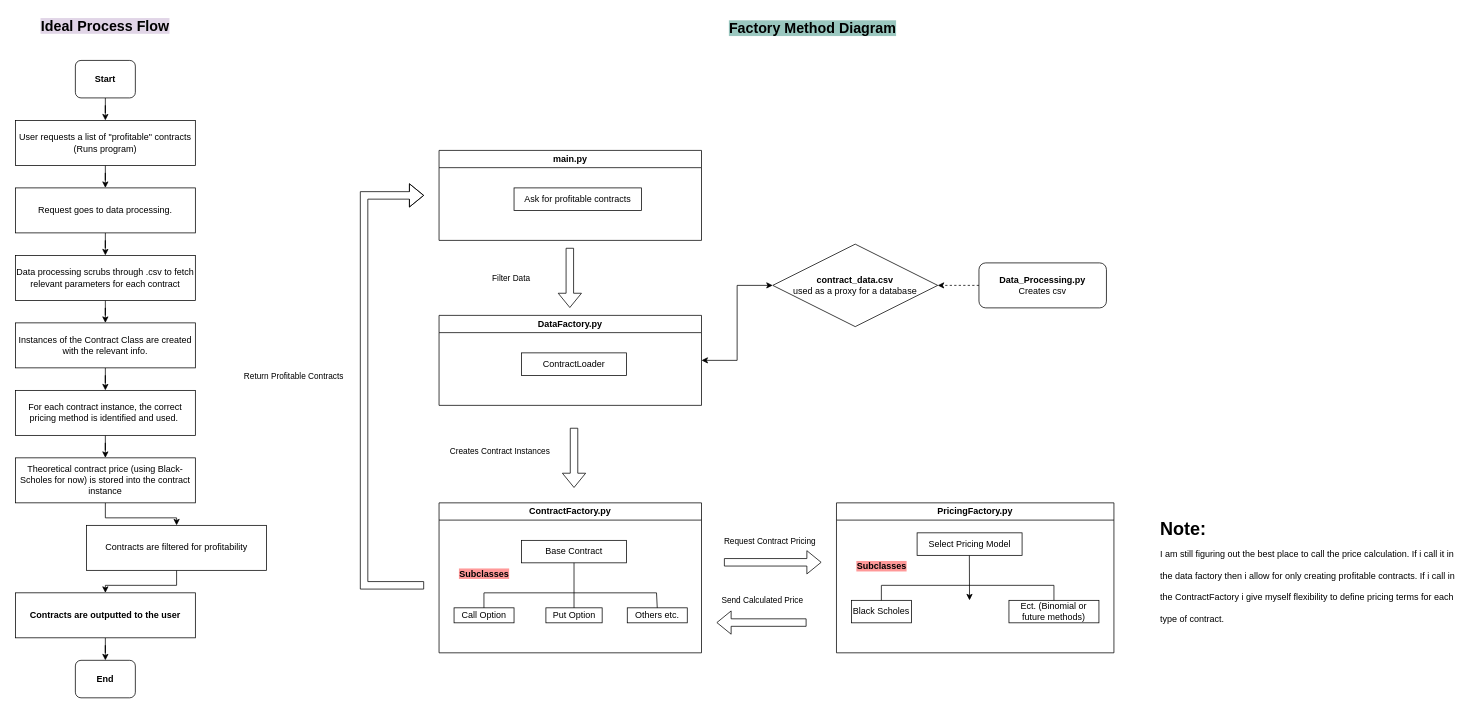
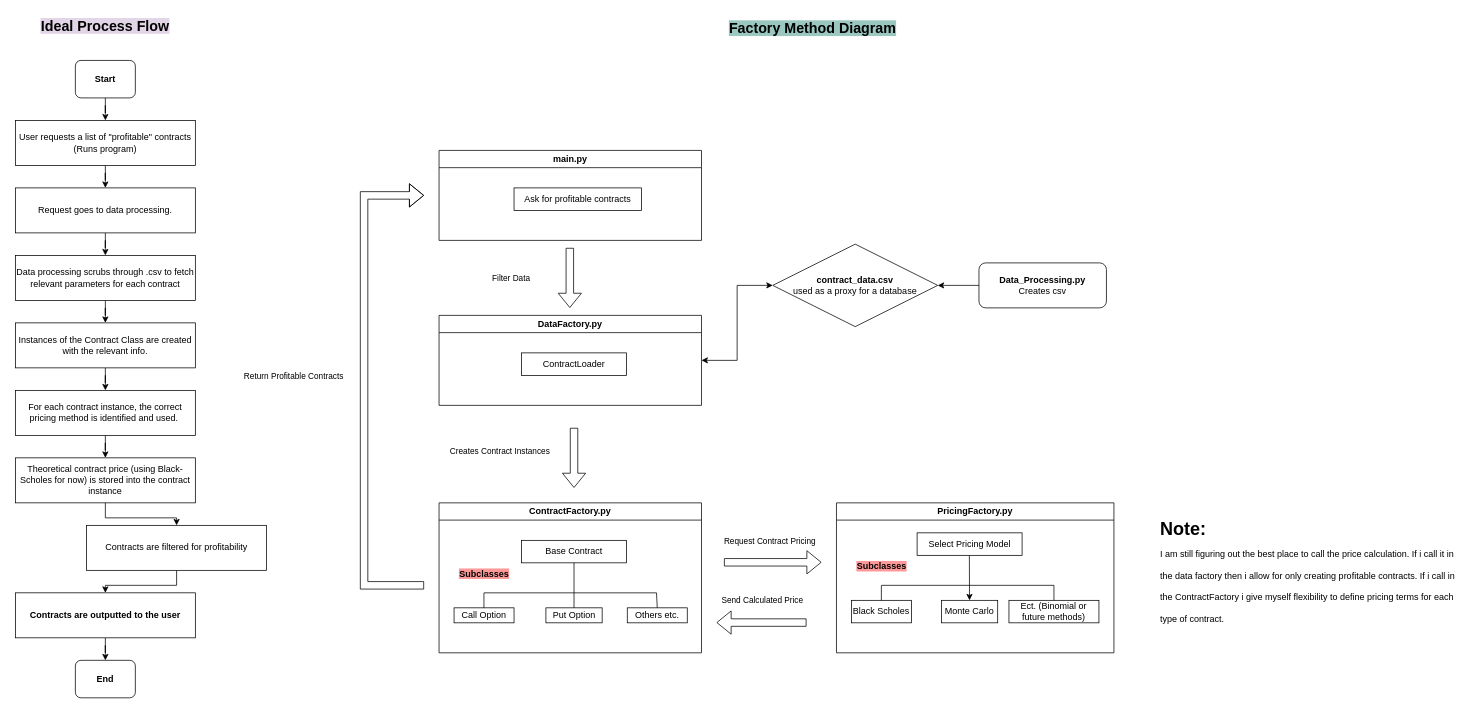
  <mxCell id="0" />
  <mxCell id="1" parent="0" />
  <mxCell id="2" value="" style="edgeStyle=orthogonalEdgeStyle;rounded=0;orthogonalLoop=1;jettySize=auto;html=1;" edge="1" parent="1" source="3" target="5"><mxGeometry relative="1" as="geometry" /></mxCell>
  <mxCell id="3" value="&lt;b&gt;Start&lt;/b&gt;" style="rounded=1;whiteSpace=wrap;html=1;" vertex="1" parent="1"><mxGeometry x="100" y="80" width="80" height="50" as="geometry" /></mxCell>
  <mxCell id="4" value="" style="edgeStyle=orthogonalEdgeStyle;rounded=0;orthogonalLoop=1;jettySize=auto;html=1;" edge="1" parent="1" source="5" target="7"><mxGeometry relative="1" as="geometry" /></mxCell>
  <mxCell id="5" value="User requests a list of &quot;profitable&quot; contracts&lt;br&gt;(Runs program)" style="rounded=0;whiteSpace=wrap;html=1;" vertex="1" parent="1"><mxGeometry x="20" y="160" width="240" height="60" as="geometry" /></mxCell>
  <mxCell id="6" value="" style="edgeStyle=orthogonalEdgeStyle;rounded=0;orthogonalLoop=1;jettySize=auto;html=1;" edge="1" parent="1" source="7" target="18"><mxGeometry relative="1" as="geometry" /></mxCell>
  <mxCell id="7" value="Request goes to data processing." style="rounded=0;whiteSpace=wrap;html=1;" vertex="1" parent="1"><mxGeometry x="20" y="250" width="240" height="60" as="geometry" /></mxCell>
  <mxCell id="8" value="" style="edgeStyle=orthogonalEdgeStyle;rounded=0;orthogonalLoop=1;jettySize=auto;html=1;" edge="1" parent="1" source="9" target="14"><mxGeometry relative="1" as="geometry" /></mxCell>
  <mxCell id="9" value="Instances of the Contract Class are created with the relevant info." style="rounded=0;whiteSpace=wrap;html=1;" vertex="1" parent="1"><mxGeometry x="20" y="430" width="240" height="60" as="geometry" /></mxCell>
  <mxCell id="10" value="&lt;b&gt;&lt;font style=&quot;font-size: 19px; background-color: rgb(225, 213, 231);&quot;&gt;Ideal Process Flow&lt;/font&gt;&lt;/b&gt;" style="text;html=1;align=center;verticalAlign=middle;whiteSpace=wrap;rounded=0;" vertex="1" parent="1"><mxGeometry x="20" y="20" width="240" height="30" as="geometry" /></mxCell>
  <mxCell id="11" value="" style="edgeStyle=orthogonalEdgeStyle;rounded=0;orthogonalLoop=1;jettySize=auto;html=1;" edge="1" parent="1" source="12" target="21"><mxGeometry relative="1" as="geometry" /></mxCell>
  <mxCell id="12" value="Contracts are filtered for profitability" style="rounded=0;whiteSpace=wrap;html=1;" vertex="1" parent="1"><mxGeometry x="115" y="700" width="240" height="60" as="geometry" /></mxCell>
  <mxCell id="13" value="" style="edgeStyle=orthogonalEdgeStyle;rounded=0;orthogonalLoop=1;jettySize=auto;html=1;" edge="1" parent="1" source="14" target="16"><mxGeometry relative="1" as="geometry" /></mxCell>
  <mxCell id="14" value="For each contract instance, the correct pricing method is identified and used.&amp;nbsp;" style="rounded=0;whiteSpace=wrap;html=1;" vertex="1" parent="1"><mxGeometry x="20" y="520" width="240" height="60" as="geometry" /></mxCell>
  <mxCell id="15" value="" style="edgeStyle=orthogonalEdgeStyle;rounded=0;orthogonalLoop=1;jettySize=auto;html=1;" edge="1" parent="1" source="16" target="12"><mxGeometry relative="1" as="geometry" /></mxCell>
  <mxCell id="16" value="Theoretical contract price (using Black-Scholes for now) is stored into the contract instance" style="rounded=0;whiteSpace=wrap;html=1;" vertex="1" parent="1"><mxGeometry x="20" y="610" width="240" height="60" as="geometry" /></mxCell>
  <mxCell id="17" value="" style="edgeStyle=orthogonalEdgeStyle;rounded=0;orthogonalLoop=1;jettySize=auto;html=1;" edge="1" parent="1" source="18" target="9"><mxGeometry relative="1" as="geometry" /></mxCell>
  <mxCell id="18" value="Data processing scrubs through .csv to fetch relevant parameters for each contract" style="rounded=0;whiteSpace=wrap;html=1;" vertex="1" parent="1"><mxGeometry x="20" y="340" width="240" height="60" as="geometry" /></mxCell>
  <mxCell id="19" value="&lt;b&gt;End&lt;/b&gt;" style="rounded=1;whiteSpace=wrap;html=1;" vertex="1" parent="1"><mxGeometry x="100" y="880" width="80" height="50" as="geometry" /></mxCell>
  <mxCell id="20" value="" style="edgeStyle=orthogonalEdgeStyle;rounded=0;orthogonalLoop=1;jettySize=auto;html=1;" edge="1" parent="1" source="21" target="19"><mxGeometry relative="1" as="geometry" /></mxCell>
  <mxCell id="21" value="&lt;b&gt;Contracts are outputted to the user&lt;/b&gt;" style="rounded=0;whiteSpace=wrap;html=1;" vertex="1" parent="1"><mxGeometry x="20" y="790" width="240" height="60" as="geometry" /></mxCell>
  <mxCell id="22" value="&lt;b style=&quot;forced-color-adjust: none; color: rgb(0, 0, 0); font-family: Helvetica; font-size: 12px; font-style: normal; font-variant-ligatures: normal; font-variant-caps: normal; letter-spacing: normal; orphans: 2; text-align: center; text-indent: 0px; text-transform: none; widows: 2; word-spacing: 0px; -webkit-text-stroke-width: 0px; white-space: normal; text-decoration-thickness: initial; text-decoration-style: initial; text-decoration-color: initial;&quot;&gt;&lt;font style=&quot;forced-color-adjust: none; font-size: 19px; background-color: rgb(154, 199, 191);&quot;&gt;Factory Method Diagram&lt;/font&gt;&lt;/b&gt;" style="text;whiteSpace=wrap;html=1;" vertex="1" parent="1"><mxGeometry x="970" y="20" width="240" height="50" as="geometry" /></mxCell>
  <mxCell id="23" value="ContractFactory.py" style="swimlane;whiteSpace=wrap;html=1;" vertex="1" parent="1"><mxGeometry x="585" y="670" width="350" height="200" as="geometry" /></mxCell>
  <mxCell id="24" value="Call Option" style="whiteSpace=wrap;html=1;" vertex="1" parent="23"><mxGeometry x="20" y="140" width="80" height="20" as="geometry" /></mxCell>
  <mxCell id="25" value="Put Option" style="whiteSpace=wrap;html=1;" vertex="1" parent="23"><mxGeometry x="142.5" y="140" width="75" height="20" as="geometry" /></mxCell>
  <mxCell id="26" value="&lt;b&gt;&lt;font style=&quot;color: rgb(0, 0, 0); background-color: rgb(255, 153, 153);&quot;&gt;Subclasses&lt;/font&gt;&lt;/b&gt;" style="text;html=1;align=center;verticalAlign=middle;resizable=0;points=[];autosize=1;strokeColor=none;fillColor=none;" vertex="1" parent="23"><mxGeometry x="15" y="80" width="90" height="30" as="geometry" /></mxCell>
  <mxCell id="27" value="Others etc." style="whiteSpace=wrap;html=1;" vertex="1" parent="23"><mxGeometry x="251" y="140" width="80" height="20" as="geometry" /></mxCell>
  <mxCell id="28" value="" style="endArrow=none;html=1;rounded=0;entryX=0.5;entryY=0;entryDx=0;entryDy=0;" edge="1" parent="23"><mxGeometry width="50" height="50" relative="1" as="geometry"><mxPoint x="59.86" y="120" as="sourcePoint" /><mxPoint x="59.86" y="140" as="targetPoint" /></mxGeometry></mxCell>
  <mxCell id="29" value="" style="endArrow=none;html=1;rounded=0;entryX=0.5;entryY=0;entryDx=0;entryDy=0;" edge="1" parent="23" target="27"><mxGeometry width="50" height="50" relative="1" as="geometry"><mxPoint x="290" y="120" as="sourcePoint" /><mxPoint x="320" y="-30" as="targetPoint" /></mxGeometry></mxCell>
  <mxCell id="30" value="" style="endArrow=none;html=1;rounded=0;" edge="1" parent="23"><mxGeometry width="50" height="50" relative="1" as="geometry"><mxPoint x="60" y="120" as="sourcePoint" /><mxPoint x="290" y="120" as="targetPoint" /></mxGeometry></mxCell>
  <mxCell id="31" value="Base Contract" style="whiteSpace=wrap;html=1;" vertex="1" parent="23"><mxGeometry x="110" y="50" width="140" height="30" as="geometry" /></mxCell>
  <mxCell id="32" value="" style="endArrow=none;html=1;rounded=0;exitX=0.5;exitY=0;exitDx=0;exitDy=0;entryX=0.5;entryY=1;entryDx=0;entryDy=0;" edge="1" parent="23" source="25" target="31"><mxGeometry width="50" height="50" relative="1" as="geometry"><mxPoint x="650" y="-110" as="sourcePoint" /><mxPoint x="700" y="-160" as="targetPoint" /></mxGeometry></mxCell>
  <mxCell id="33" value="PricingFactory.py" style="swimlane;whiteSpace=wrap;html=1;" vertex="1" parent="1"><mxGeometry x="1115" y="670" width="370" height="200" as="geometry" /></mxCell>
  <mxCell id="34" value="&lt;b&gt;&lt;font style=&quot;color: rgb(0, 0, 0); background-color: rgb(255, 153, 153);&quot;&gt;Subclasses&lt;/font&gt;&lt;/b&gt;" style="text;html=1;align=center;verticalAlign=middle;resizable=0;points=[];autosize=1;strokeColor=none;fillColor=none;" vertex="1" parent="33"><mxGeometry x="15" y="70" width="90" height="30" as="geometry" /></mxCell>
  <mxCell id="35" value="" style="endArrow=classic;html=1;rounded=0;exitX=0.536;exitY=0;exitDx=0;exitDy=0;exitPerimeter=0;" edge="1" parent="33"><mxGeometry width="50" height="50" relative="1" as="geometry"><mxPoint x="177.21" y="70" as="sourcePoint" /><mxPoint x="177.41" y="130" as="targetPoint" /></mxGeometry></mxCell>
  <mxCell id="36" value="Black Scholes" style="whiteSpace=wrap;html=1;" vertex="1" parent="33"><mxGeometry x="20" y="130" width="80" height="30" as="geometry" /></mxCell>
+ <mxCell id="37" value="Monte Carlo" style="whiteSpace=wrap;html=1;" vertex="1" parent="33"><mxGeometry x="140" y="130" width="75" height="30" as="geometry" /></mxCell>
  <mxCell id="38" value="Ect. (Binomial or future methods)" style="whiteSpace=wrap;html=1;" vertex="1" parent="33"><mxGeometry x="230" y="130" width="120" height="30" as="geometry" /></mxCell>
  <mxCell id="39" value="" style="endArrow=none;html=1;rounded=0;entryX=0.5;entryY=0;entryDx=0;entryDy=0;" edge="1" parent="33"><mxGeometry width="50" height="50" relative="1" as="geometry"><mxPoint x="59.86" y="110" as="sourcePoint" /><mxPoint x="59.86" y="130" as="targetPoint" /></mxGeometry></mxCell>
  <mxCell id="40" value="" style="endArrow=none;html=1;rounded=0;entryX=0.5;entryY=0;entryDx=0;entryDy=0;" edge="1" parent="33" target="38"><mxGeometry width="50" height="50" relative="1" as="geometry"><mxPoint x="290" y="110" as="sourcePoint" /><mxPoint x="320" y="-40" as="targetPoint" /></mxGeometry></mxCell>
  <mxCell id="41" value="" style="endArrow=none;html=1;rounded=0;" edge="1" parent="33"><mxGeometry width="50" height="50" relative="1" as="geometry"><mxPoint x="60" y="110" as="sourcePoint" /><mxPoint x="290" y="110" as="targetPoint" /></mxGeometry></mxCell>
  <mxCell id="42" value="Select Pricing Model" style="whiteSpace=wrap;html=1;" vertex="1" parent="33"><mxGeometry x="107.5" y="40" width="140" height="30" as="geometry" /></mxCell>
  <mxCell id="43" value="" style="shape=flexArrow;endArrow=classic;html=1;rounded=0;" edge="1" parent="1"><mxGeometry width="50" height="50" relative="1" as="geometry"><mxPoint x="765" y="570" as="sourcePoint" /><mxPoint x="765" y="650" as="targetPoint" /></mxGeometry></mxCell>
  <mxCell id="44" value="Creates Contract Instances" style="edgeLabel;html=1;align=center;verticalAlign=middle;resizable=0;points=[];" vertex="1" connectable="0" parent="43"><mxGeometry x="-0.311" y="7" relative="1" as="geometry"><mxPoint x="-107" y="3" as="offset" /></mxGeometry></mxCell>
  <mxCell id="45" value="" style="shape=flexArrow;endArrow=classic;html=1;rounded=0;" edge="1" parent="1"><mxGeometry width="50" height="50" relative="1" as="geometry"><mxPoint x="1075" y="829.66" as="sourcePoint" /><mxPoint x="955" y="829.66" as="targetPoint" /></mxGeometry></mxCell>
  <mxCell id="46" value="Send Calculated Price" style="edgeLabel;html=1;align=center;verticalAlign=middle;resizable=0;points=[];" vertex="1" connectable="0" parent="45"><mxGeometry x="-0.311" y="7" relative="1" as="geometry"><mxPoint x="-19" y="-37" as="offset" /></mxGeometry></mxCell>
  <mxCell id="47" value="DataFactory.py" style="swimlane;whiteSpace=wrap;html=1;" vertex="1" parent="1"><mxGeometry x="585" y="420" width="350" height="120" as="geometry" /></mxCell>
  <mxCell id="48" value="ContractLoader" style="whiteSpace=wrap;html=1;" vertex="1" parent="47"><mxGeometry x="110" y="50" width="140" height="30" as="geometry" /></mxCell>
  <mxCell id="49" value="&lt;h1 style=&quot;margin-top: 0px;&quot;&gt;&lt;span style=&quot;background-color: transparent; color: light-dark(rgb(0, 0, 0), rgb(255, 255, 255));&quot;&gt;Note:&lt;br&gt;&lt;/span&gt;&lt;span style=&quot;font-size: 12px; font-weight: 400;&quot;&gt;I am still figuring out the best place to call the price calculation. If i call it in the data factory then i allow for only creating profitable contracts. If i call in the ContractFactory i give myself flexibility to define pricing terms for each type of contract.&lt;/span&gt;&lt;/h1&gt;" style="text;html=1;whiteSpace=wrap;overflow=hidden;rounded=0;" vertex="1" parent="1"><mxGeometry x="1545" y="685" width="400" height="170" as="geometry" /></mxCell>
  <mxCell id="50" value="&lt;b&gt;contract_data.csv&lt;br&gt;&lt;/b&gt;used as a proxy for a database" style="rhombus;whiteSpace=wrap;html=1;" vertex="1" parent="1"><mxGeometry x="1030" y="325" width="220" height="110" as="geometry" /></mxCell>
- <mxCell id="51" value="" style="edgeStyle=orthogonalEdgeStyle;rounded=0;orthogonalLoop=1;jettySize=auto;html=1;dashed=1;" edge="1" parent="1" source="52" target="50"><mxGeometry relative="1" as="geometry" /></mxCell>
+ <mxCell id="51" value="" style="edgeStyle=orthogonalEdgeStyle;rounded=0;orthogonalLoop=1;jettySize=auto;html=1;" edge="1" parent="1" source="52" target="50"><mxGeometry relative="1" as="geometry" /></mxCell>
  <mxCell id="52" value="&lt;b&gt;Data_Processing.py&lt;/b&gt;&lt;br&gt;Creates csv" style="rounded=1;whiteSpace=wrap;html=1;" vertex="1" parent="1"><mxGeometry x="1305" y="350" width="170" height="60" as="geometry" /></mxCell>
  <mxCell id="53" value="" style="edgeStyle=orthogonalEdgeStyle;rounded=0;orthogonalLoop=1;jettySize=auto;html=1;entryX=1;entryY=0.5;entryDx=0;entryDy=0;startArrow=classic;startFill=1;exitX=0;exitY=0.5;exitDx=0;exitDy=0;" edge="1" parent="1" source="50" target="47"><mxGeometry relative="1" as="geometry"><mxPoint x="1035" y="479.66" as="sourcePoint" /><mxPoint x="965" y="479.66" as="targetPoint" /></mxGeometry></mxCell>
  <mxCell id="54" value="main.py" style="swimlane;whiteSpace=wrap;html=1;" vertex="1" parent="1"><mxGeometry x="585" y="200" width="350" height="120" as="geometry" /></mxCell>
  <mxCell id="55" value="Ask for profitable contracts" style="whiteSpace=wrap;html=1;" vertex="1" parent="54"><mxGeometry x="100" y="50" width="170" height="30" as="geometry" /></mxCell>
  <mxCell id="56" value="" style="shape=flexArrow;endArrow=classic;html=1;rounded=0;" edge="1" parent="1"><mxGeometry width="50" height="50" relative="1" as="geometry"><mxPoint x="965" y="749.29" as="sourcePoint" /><mxPoint x="1095" y="749.29" as="targetPoint" /></mxGeometry></mxCell>
  <mxCell id="57" value="Request Contract Pricing" style="edgeLabel;html=1;align=center;verticalAlign=middle;resizable=0;points=[];" vertex="1" connectable="0" parent="56"><mxGeometry x="-0.311" y="7" relative="1" as="geometry"><mxPoint x="15" y="-22" as="offset" /></mxGeometry></mxCell>
  <mxCell id="58" value="" style="shape=flexArrow;endArrow=classic;html=1;rounded=0;" edge="1" parent="1"><mxGeometry width="50" height="50" relative="1" as="geometry"><mxPoint x="759.41" y="330" as="sourcePoint" /><mxPoint x="759.41" y="410" as="targetPoint" /></mxGeometry></mxCell>
  <mxCell id="59" value="" style="shape=flexArrow;endArrow=classic;html=1;rounded=0;" edge="1" parent="1"><mxGeometry width="50" height="50" relative="1" as="geometry"><mxPoint x="565" y="780" as="sourcePoint" /><mxPoint x="565" y="260" as="targetPoint" /><Array as="points"><mxPoint x="485" y="780" /><mxPoint x="485" y="260" /></Array></mxGeometry></mxCell>
  <mxCell id="60" value="Return Profitable Contracts" style="edgeLabel;html=1;align=center;verticalAlign=middle;resizable=0;points=[];" vertex="1" connectable="0" parent="59"><mxGeometry x="-0.311" y="7" relative="1" as="geometry"><mxPoint x="-88" y="-126" as="offset" /></mxGeometry></mxCell>
  <mxCell id="61" value="Filter Data" style="edgeLabel;html=1;align=center;verticalAlign=middle;resizable=0;points=[];" vertex="1" connectable="0" parent="1"><mxGeometry x="680" y="370.003" as="geometry" /></mxCell>
